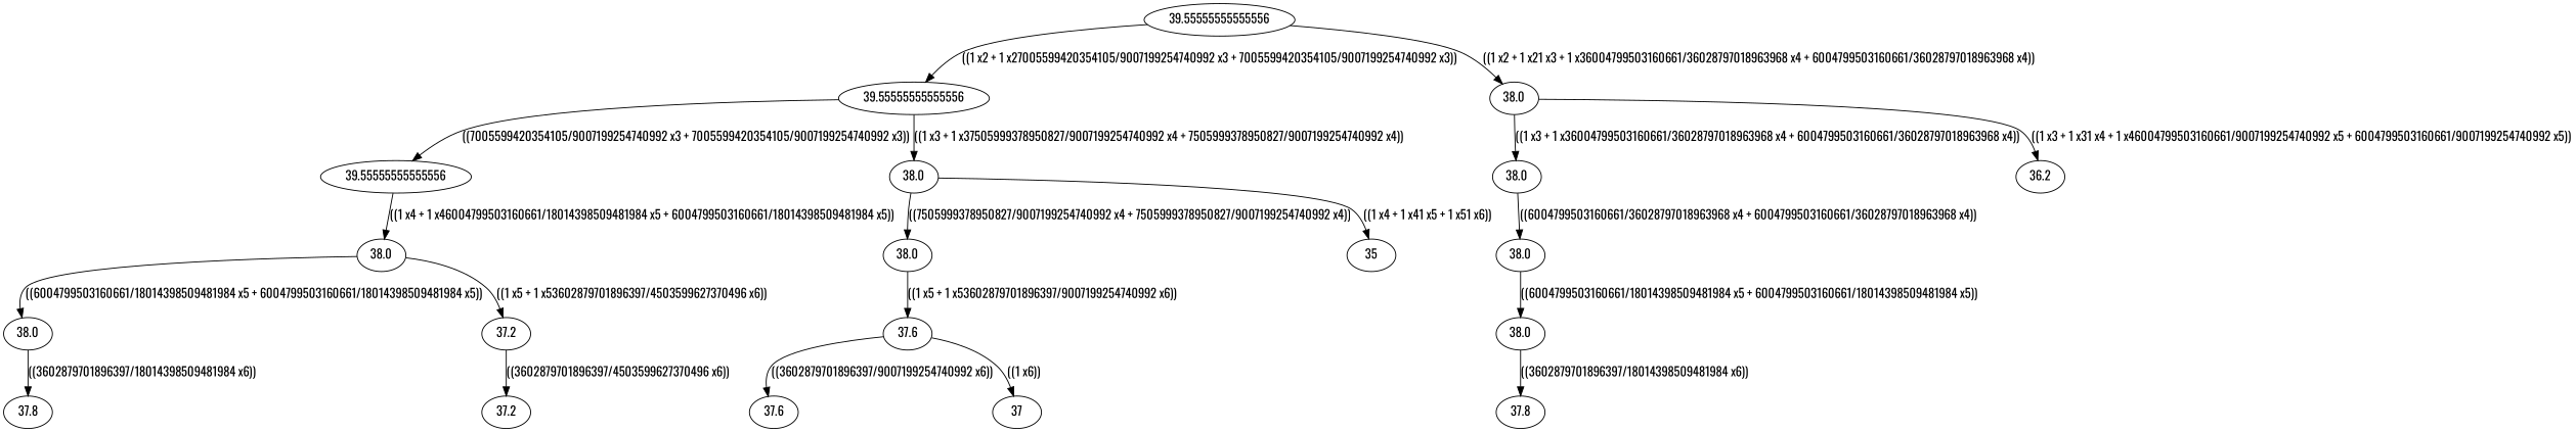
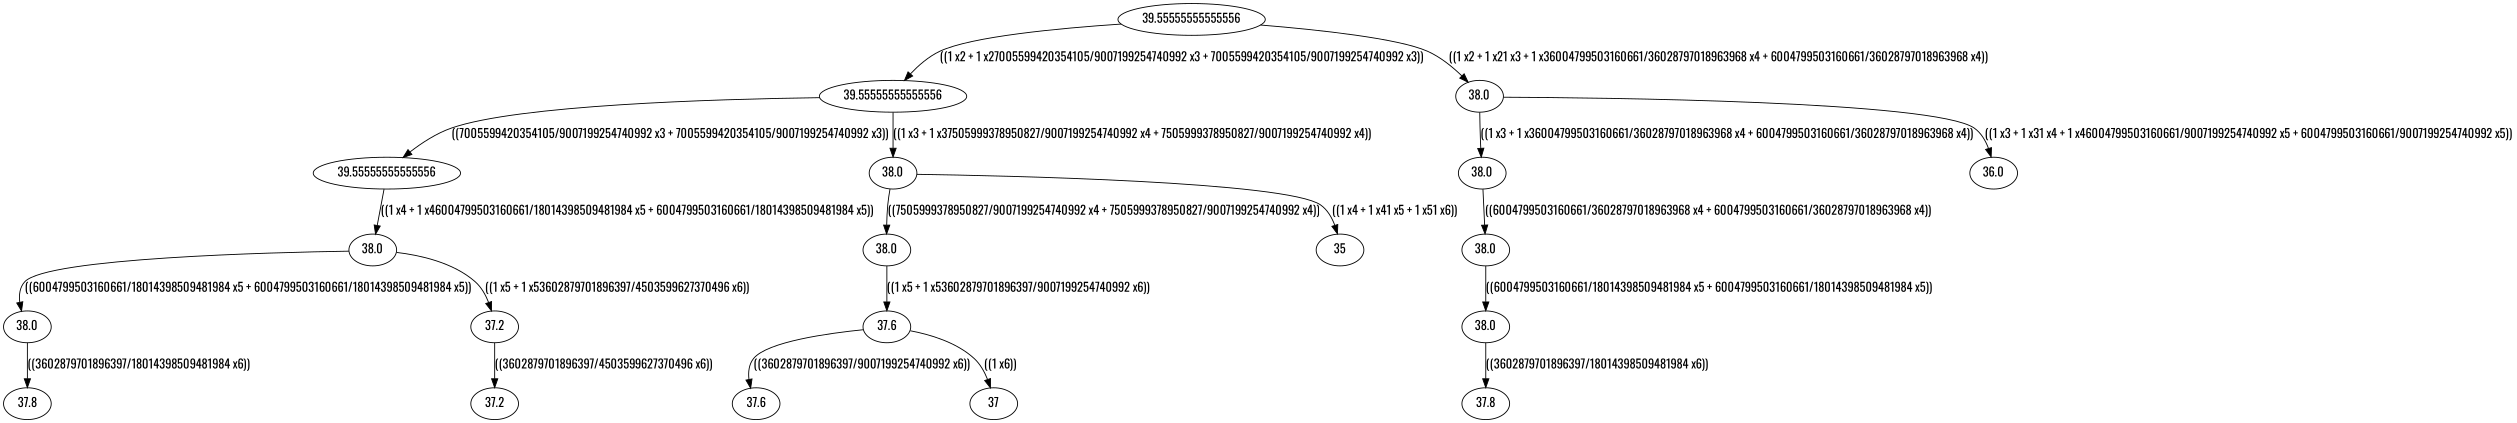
  digraph {
    fontname=Oswald
    node [fontname=Oswald]
    edge [fontname=Oswald]
    n1 [label=39.55555555555556]
    n2 [label=39.55555555555556]
    n3 [label=38.0]
    n4 [label=39.55555555555556]
    n5 [label=38.0]
    n6 [label=38.0]
-   n7 [label=36.2]
+   n7 [label=36.0]
    n8 [label=38.0]
    n9 [label=38.0]
    n10 [label=35]
    n11 [label=38.0]
    n12 [label=38.0]
    n13 [label=37.2]
    n14 [label=37.6]
    n15 [label=38.0]
    n16 [label=37.8]
    n17 [label=37.2]
    n18 [label=37.6]
    n19 [label=37]
    n20 [label=37.8]
    n1 -> n2 [label="((1 x2 + 1 x27005599420354105/9007199254740992 x3 + 7005599420354105/9007199254740992 x3))"]
    n1 -> n3 [label="((1 x2 + 1 x21 x3 + 1 x36004799503160661/36028797018963968 x4 + 6004799503160661/36028797018963968 x4))"]
    n2 -> n4 [label="((7005599420354105/9007199254740992 x3 + 7005599420354105/9007199254740992 x3))"]
    n2 -> n5 [label="((1 x3 + 1 x37505999378950827/9007199254740992 x4 + 7505999378950827/9007199254740992 x4))"]
    n3 -> n6 [label="((1 x3 + 1 x36004799503160661/36028797018963968 x4 + 6004799503160661/36028797018963968 x4))"]
    n3 -> n7 [label="((1 x3 + 1 x31 x4 + 1 x46004799503160661/9007199254740992 x5 + 6004799503160661/9007199254740992 x5))"]
    n4 -> n8 [label="((1 x4 + 1 x46004799503160661/18014398509481984 x5 + 6004799503160661/18014398509481984 x5))"]
    n5 -> n9 [label="((7505999378950827/9007199254740992 x4 + 7505999378950827/9007199254740992 x4))"]
    n5 -> n10 [label="((1 x4 + 1 x41 x5 + 1 x51 x6))"]
    n6 -> n11 [label="((6004799503160661/36028797018963968 x4 + 6004799503160661/36028797018963968 x4))"]
    n8 -> n12 [label="((6004799503160661/18014398509481984 x5 + 6004799503160661/18014398509481984 x5))"]
    n8 -> n13 [label="((1 x5 + 1 x53602879701896397/4503599627370496 x6))"]
    n9 -> n14 [label="((1 x5 + 1 x53602879701896397/9007199254740992 x6))"]
    n11 -> n15 [label="((6004799503160661/18014398509481984 x5 + 6004799503160661/18014398509481984 x5))"]
    n12 -> n16 [label="((3602879701896397/18014398509481984 x6))"]
    n13 -> n17 [label="((3602879701896397/4503599627370496 x6))"]
    n14 -> n18 [label="((3602879701896397/9007199254740992 x6))"]
    n14 -> n19 [label="((1 x6))"]
    n15 -> n20 [label="((3602879701896397/18014398509481984 x6))"]
  }
